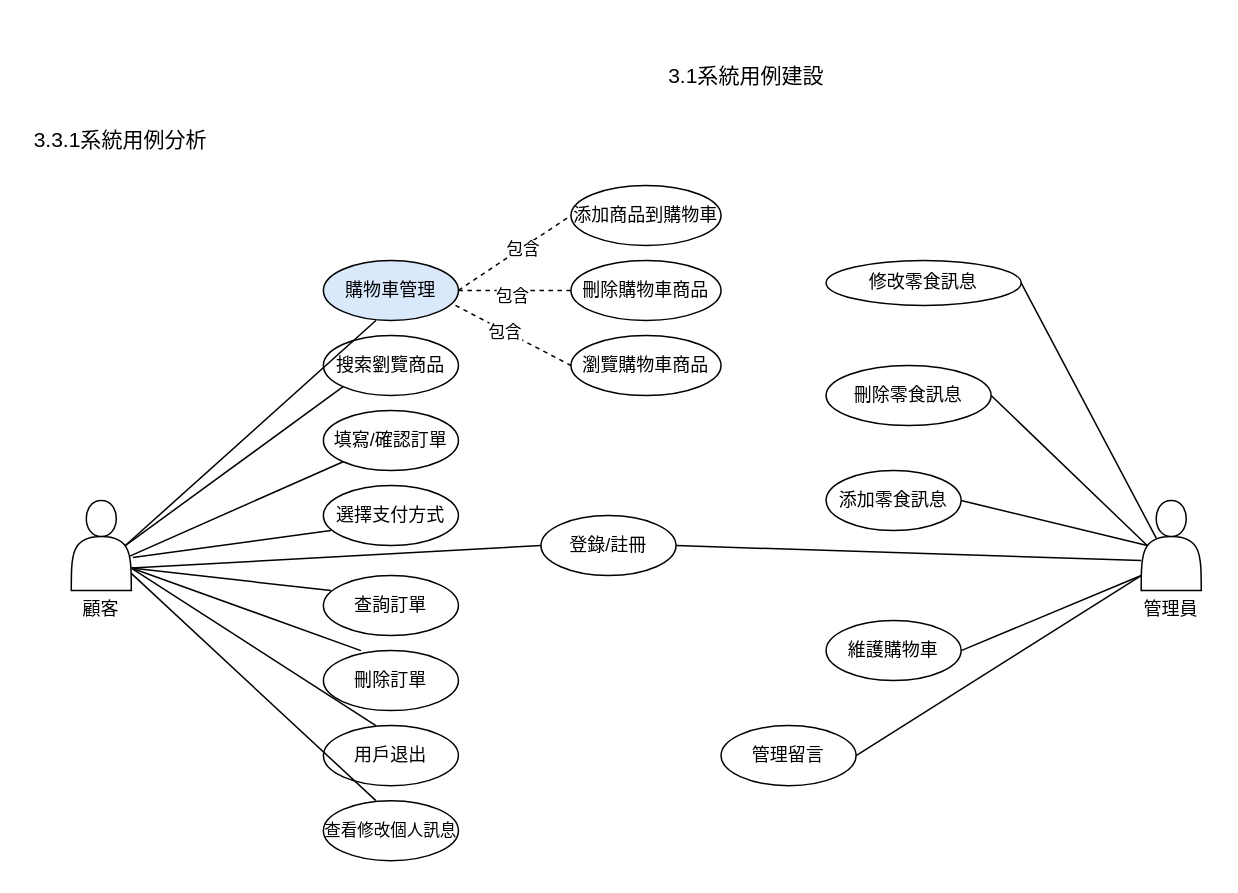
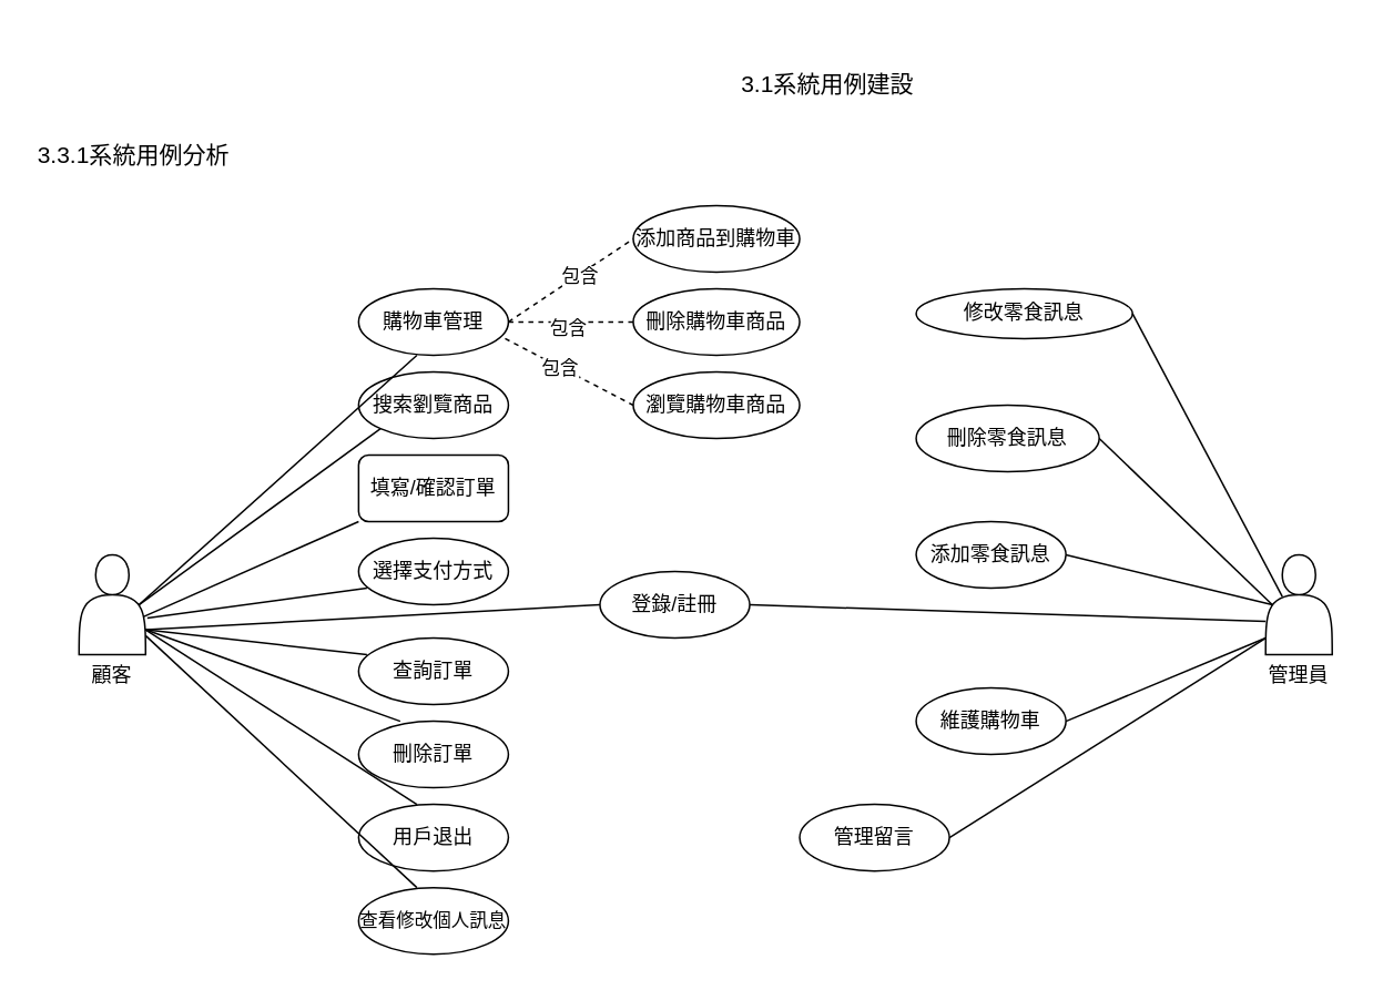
  <mxCell id="0" />
  <mxCell id="1" parent="0" />
  <mxCell id="2" value="" style="shape=actor;whiteSpace=wrap;html=1;" vertex="1" parent="1"><mxGeometry x="47" y="333" width="40" height="60" as="geometry" /></mxCell>
  <mxCell id="3" value="" style="shape=actor;whiteSpace=wrap;html=1;" vertex="1" parent="1"><mxGeometry x="760" y="333" width="40" height="60" as="geometry" /></mxCell>
- <mxCell id="4" value="購物車管理" style="ellipse;whiteSpace=wrap;html=1;fillColor=#dae8fc;" vertex="1" parent="1"><mxGeometry x="215" y="173" width="90" height="40" as="geometry" /></mxCell>
+ <mxCell id="4" value="購物車管理" style="ellipse;whiteSpace=wrap;html=1;" vertex="1" parent="1"><mxGeometry x="215" y="173" width="90" height="40" as="geometry" /></mxCell>
  <mxCell id="5" value="搜索劉覽商品" style="ellipse;whiteSpace=wrap;html=1;" vertex="1" parent="1"><mxGeometry x="215" y="223" width="90" height="40" as="geometry" /></mxCell>
- <mxCell id="6" value="填寫/確認訂單" style="ellipse;whiteSpace=wrap;html=1;" vertex="1" parent="1"><mxGeometry x="215" y="273" width="90" height="40" as="geometry" /></mxCell>
+ <mxCell id="6" value="填寫/確認訂單" style="whiteSpace=wrap;html=1;rounded=1;" vertex="1" parent="1"><mxGeometry x="215" y="273" width="90" height="40" as="geometry" /></mxCell>
  <mxCell id="7" value="選擇支付方式" style="ellipse;whiteSpace=wrap;html=1;" vertex="1" parent="1"><mxGeometry x="215" y="323" width="90" height="40" as="geometry" /></mxCell>
  <mxCell id="8" value="查詢訂單" style="ellipse;whiteSpace=wrap;html=1;" vertex="1" parent="1"><mxGeometry x="215" y="383" width="90" height="40" as="geometry" /></mxCell>
  <mxCell id="9" value="刪除訂單" style="ellipse;whiteSpace=wrap;html=1;" vertex="1" parent="1"><mxGeometry x="215" y="433" width="90" height="40" as="geometry" /></mxCell>
  <mxCell id="10" value="用戶退出" style="ellipse;whiteSpace=wrap;html=1;" vertex="1" parent="1"><mxGeometry x="215" y="483" width="90" height="40" as="geometry" /></mxCell>
  <mxCell id="11" value="&lt;font style=&quot;font-size: 11px;&quot;&gt;查看修改個人訊息&lt;/font&gt;" style="ellipse;whiteSpace=wrap;html=1;" vertex="1" parent="1"><mxGeometry x="215" y="533" width="90" height="40" as="geometry" /></mxCell>
  <mxCell id="12" value="" style="endArrow=none;html=1;rounded=0;exitX=0.9;exitY=0.5;exitDx=0;exitDy=0;exitPerimeter=0;" edge="1" parent="1" source="2"><mxGeometry width="50" height="50" relative="1" as="geometry"><mxPoint x="200" y="263" as="sourcePoint" /><mxPoint x="250" y="213" as="targetPoint" /></mxGeometry></mxCell>
  <mxCell id="13" value="" style="endArrow=none;html=1;rounded=0;exitX=0.9;exitY=0.5;exitDx=0;exitDy=0;exitPerimeter=0;entryX=0;entryY=1;entryDx=0;entryDy=0;" edge="1" parent="1" source="2" target="5"><mxGeometry width="50" height="50" relative="1" as="geometry"><mxPoint x="190" y="313" as="sourcePoint" /><mxPoint x="240" y="263" as="targetPoint" /></mxGeometry></mxCell>
  <mxCell id="14" value="" style="endArrow=none;html=1;rounded=0;exitX=0.975;exitY=0.617;exitDx=0;exitDy=0;exitPerimeter=0;entryX=0;entryY=1;entryDx=0;entryDy=0;" edge="1" parent="1" source="2" target="6"><mxGeometry width="50" height="50" relative="1" as="geometry"><mxPoint x="190" y="363" as="sourcePoint" /><mxPoint x="240" y="313" as="targetPoint" /></mxGeometry></mxCell>
  <mxCell id="15" value="" style="endArrow=none;html=1;rounded=0;exitX=1.025;exitY=0.633;exitDx=0;exitDy=0;exitPerimeter=0;" edge="1" parent="1" source="2"><mxGeometry width="50" height="50" relative="1" as="geometry"><mxPoint x="170" y="403" as="sourcePoint" /><mxPoint x="220" y="353" as="targetPoint" /></mxGeometry></mxCell>
  <mxCell id="16" value="" style="endArrow=none;html=1;rounded=0;exitX=1;exitY=0.75;exitDx=0;exitDy=0;" edge="1" parent="1" source="2"><mxGeometry width="50" height="50" relative="1" as="geometry"><mxPoint x="170" y="443" as="sourcePoint" /><mxPoint x="220" y="393" as="targetPoint" /></mxGeometry></mxCell>
  <mxCell id="17" value="" style="endArrow=none;html=1;rounded=0;exitX=1;exitY=0.75;exitDx=0;exitDy=0;" edge="1" parent="1" source="2"><mxGeometry width="50" height="50" relative="1" as="geometry"><mxPoint x="190" y="483" as="sourcePoint" /><mxPoint x="240" y="433" as="targetPoint" /></mxGeometry></mxCell>
  <mxCell id="18" value="" style="endArrow=none;html=1;rounded=0;exitX=1;exitY=0.75;exitDx=0;exitDy=0;" edge="1" parent="1" source="2"><mxGeometry width="50" height="50" relative="1" as="geometry"><mxPoint x="200" y="533" as="sourcePoint" /><mxPoint x="250" y="483" as="targetPoint" /></mxGeometry></mxCell>
  <mxCell id="19" value="" style="endArrow=none;html=1;rounded=0;" edge="1" parent="1" source="2"><mxGeometry width="50" height="50" relative="1" as="geometry"><mxPoint x="200" y="583" as="sourcePoint" /><mxPoint x="250" y="533" as="targetPoint" /></mxGeometry></mxCell>
  <mxCell id="20" value="添加商品到購物車" style="ellipse;whiteSpace=wrap;html=1;" vertex="1" parent="1"><mxGeometry x="380" y="123" width="100" height="40" as="geometry" /></mxCell>
  <mxCell id="21" value="刪除購物車商品" style="ellipse;whiteSpace=wrap;html=1;" vertex="1" parent="1"><mxGeometry x="380" y="173" width="100" height="40" as="geometry" /></mxCell>
  <mxCell id="22" value="瀏覽購物車商品" style="ellipse;whiteSpace=wrap;html=1;" vertex="1" parent="1"><mxGeometry x="380" y="223" width="100" height="40" as="geometry" /></mxCell>
  <mxCell id="23" value="登錄/註冊" style="ellipse;whiteSpace=wrap;html=1;" vertex="1" parent="1"><mxGeometry x="360" y="343" width="90" height="40" as="geometry" /></mxCell>
  <mxCell id="24" value="修改零食訊息" style="ellipse;whiteSpace=wrap;html=1;" vertex="1" parent="1"><mxGeometry x="550" y="173" width="130" height="30" as="geometry" /></mxCell>
  <mxCell id="25" value="刪除零食訊息" style="ellipse;whiteSpace=wrap;html=1;" vertex="1" parent="1"><mxGeometry x="550" y="243" width="110" height="40" as="geometry" /></mxCell>
  <mxCell id="26" value="添加零食訊息" style="ellipse;whiteSpace=wrap;html=1;" vertex="1" parent="1"><mxGeometry x="550" y="313" width="90" height="40" as="geometry" /></mxCell>
  <mxCell id="27" value="維護購物車" style="ellipse;whiteSpace=wrap;html=1;" vertex="1" parent="1"><mxGeometry x="550" y="413" width="90" height="40" as="geometry" /></mxCell>
  <mxCell id="28" value="管理留言" style="ellipse;whiteSpace=wrap;html=1;" vertex="1" parent="1"><mxGeometry x="480" y="483" width="90" height="40" as="geometry" /></mxCell>
  <mxCell id="29" style="edgeStyle=orthogonalEdgeStyle;rounded=0;orthogonalLoop=1;jettySize=auto;html=1;exitX=0.5;exitY=1;exitDx=0;exitDy=0;" edge="1" parent="1" source="23" target="23"><mxGeometry relative="1" as="geometry" /></mxCell>
  <mxCell id="30" value="" style="endArrow=none;dashed=1;html=1;rounded=0;exitX=1;exitY=0.5;exitDx=0;exitDy=0;" edge="1" parent="1" source="4"><mxGeometry width="50" height="50" relative="1" as="geometry"><mxPoint x="330" y="193" as="sourcePoint" /><mxPoint x="380" y="143" as="targetPoint" /></mxGeometry></mxCell>
  <mxCell id="31" value="包含" style="edgeLabel;html=1;align=center;verticalAlign=middle;resizable=0;points=[];" connectable="0" vertex="1" parent="30"><mxGeometry x="0.126" y="-1" relative="1" as="geometry"><mxPoint as="offset" /></mxGeometry></mxCell>
  <mxCell id="32" value="" style="endArrow=none;dashed=1;html=1;rounded=0;exitX=1;exitY=0.5;exitDx=0;exitDy=0;" edge="1" parent="1" source="4"><mxGeometry width="50" height="50" relative="1" as="geometry"><mxPoint x="330" y="243" as="sourcePoint" /><mxPoint x="380" y="193" as="targetPoint" /></mxGeometry></mxCell>
  <mxCell id="33" value="包含" style="edgeLabel;html=1;align=center;verticalAlign=middle;resizable=0;points=[];" connectable="0" vertex="1" parent="32"><mxGeometry x="-0.067" y="-3" relative="1" as="geometry"><mxPoint as="offset" /></mxGeometry></mxCell>
  <mxCell id="34" value="" style="endArrow=none;dashed=1;html=1;rounded=0;exitX=0.978;exitY=0.75;exitDx=0;exitDy=0;exitPerimeter=0;" edge="1" parent="1" source="4"><mxGeometry width="50" height="50" relative="1" as="geometry"><mxPoint x="330" y="293" as="sourcePoint" /><mxPoint x="380" y="243" as="targetPoint" /></mxGeometry></mxCell>
  <mxCell id="35" value="包含" style="edgeLabel;html=1;align=center;verticalAlign=middle;resizable=0;points=[];" connectable="0" vertex="1" parent="34"><mxGeometry x="-0.145" relative="1" as="geometry"><mxPoint as="offset" /></mxGeometry></mxCell>
  <mxCell id="36" value="" style="endArrow=none;html=1;rounded=0;exitX=1;exitY=0.75;exitDx=0;exitDy=0;entryX=0;entryY=0.5;entryDx=0;entryDy=0;" edge="1" parent="1" source="2" target="23"><mxGeometry width="50" height="50" relative="1" as="geometry"><mxPoint x="360" y="428" as="sourcePoint" /><mxPoint x="410" y="378" as="targetPoint" /></mxGeometry></mxCell>
  <mxCell id="37" value="" style="endArrow=none;html=1;rounded=0;exitX=1;exitY=0.5;exitDx=0;exitDy=0;" edge="1" parent="1" source="23"><mxGeometry width="50" height="50" relative="1" as="geometry"><mxPoint x="710" y="423" as="sourcePoint" /><mxPoint x="760" y="373" as="targetPoint" /></mxGeometry></mxCell>
  <mxCell id="38" value="" style="endArrow=none;html=1;rounded=0;exitX=1;exitY=0.5;exitDx=0;exitDy=0;" edge="1" parent="1" source="24"><mxGeometry width="50" height="50" relative="1" as="geometry"><mxPoint x="720" y="408" as="sourcePoint" /><mxPoint x="770" y="358" as="targetPoint" /></mxGeometry></mxCell>
  <mxCell id="39" value="" style="endArrow=none;html=1;rounded=0;exitX=1;exitY=0.5;exitDx=0;exitDy=0;entryX=0.1;entryY=0.5;entryDx=0;entryDy=0;entryPerimeter=0;" edge="1" parent="1" source="25" target="3"><mxGeometry width="50" height="50" relative="1" as="geometry"><mxPoint x="710" y="423" as="sourcePoint" /><mxPoint x="760" y="373" as="targetPoint" /></mxGeometry></mxCell>
  <mxCell id="40" value="" style="endArrow=none;html=1;rounded=0;exitX=1;exitY=0.5;exitDx=0;exitDy=0;entryX=0.1;entryY=0.5;entryDx=0;entryDy=0;entryPerimeter=0;" edge="1" parent="1" source="26" target="3"><mxGeometry width="50" height="50" relative="1" as="geometry"><mxPoint x="640" y="343" as="sourcePoint" /><mxPoint x="690" y="293" as="targetPoint" /></mxGeometry></mxCell>
  <mxCell id="41" value="" style="endArrow=none;html=1;rounded=0;exitX=1;exitY=0.5;exitDx=0;exitDy=0;" edge="1" parent="1" source="27"><mxGeometry width="50" height="50" relative="1" as="geometry"><mxPoint x="710" y="433" as="sourcePoint" /><mxPoint x="760" y="383" as="targetPoint" /></mxGeometry></mxCell>
  <mxCell id="42" value="" style="endArrow=none;html=1;rounded=0;exitX=1;exitY=0.5;exitDx=0;exitDy=0;" edge="1" parent="1" source="28"><mxGeometry width="50" height="50" relative="1" as="geometry"><mxPoint x="710" y="433" as="sourcePoint" /><mxPoint x="760" y="383" as="targetPoint" /></mxGeometry></mxCell>
  <mxCell id="43" value="顧客" style="rounded=0;whiteSpace=wrap;html=1;strokeColor=none;" vertex="1" parent="1"><mxGeometry x="52" y="401" width="30" height="10" as="geometry" /></mxCell>
  <mxCell id="44" value="管理員" style="rounded=0;whiteSpace=wrap;html=1;strokeColor=none;" vertex="1" parent="1"><mxGeometry x="757" y="401" width="46" height="10" as="geometry" /></mxCell>
  <mxCell id="45" value="&lt;font style=&quot;font-size: 14px;&quot;&gt;3.3.1系統用例分析&lt;/font&gt;" style="rounded=0;whiteSpace=wrap;html=1;fillColor=default;strokeColor=none;" vertex="1" parent="1"><mxGeometry x="20" y="63" width="120" height="60" as="geometry" /></mxCell>
  <mxCell id="46" value="&lt;font style=&quot;font-size: 14px;&quot;&gt;3.1系統用例建設&lt;/font&gt;" style="rounded=0;whiteSpace=wrap;html=1;strokeColor=none;" vertex="1" parent="1"><mxGeometry x="437" y="20" width="120" height="60" as="geometry" /></mxCell>
